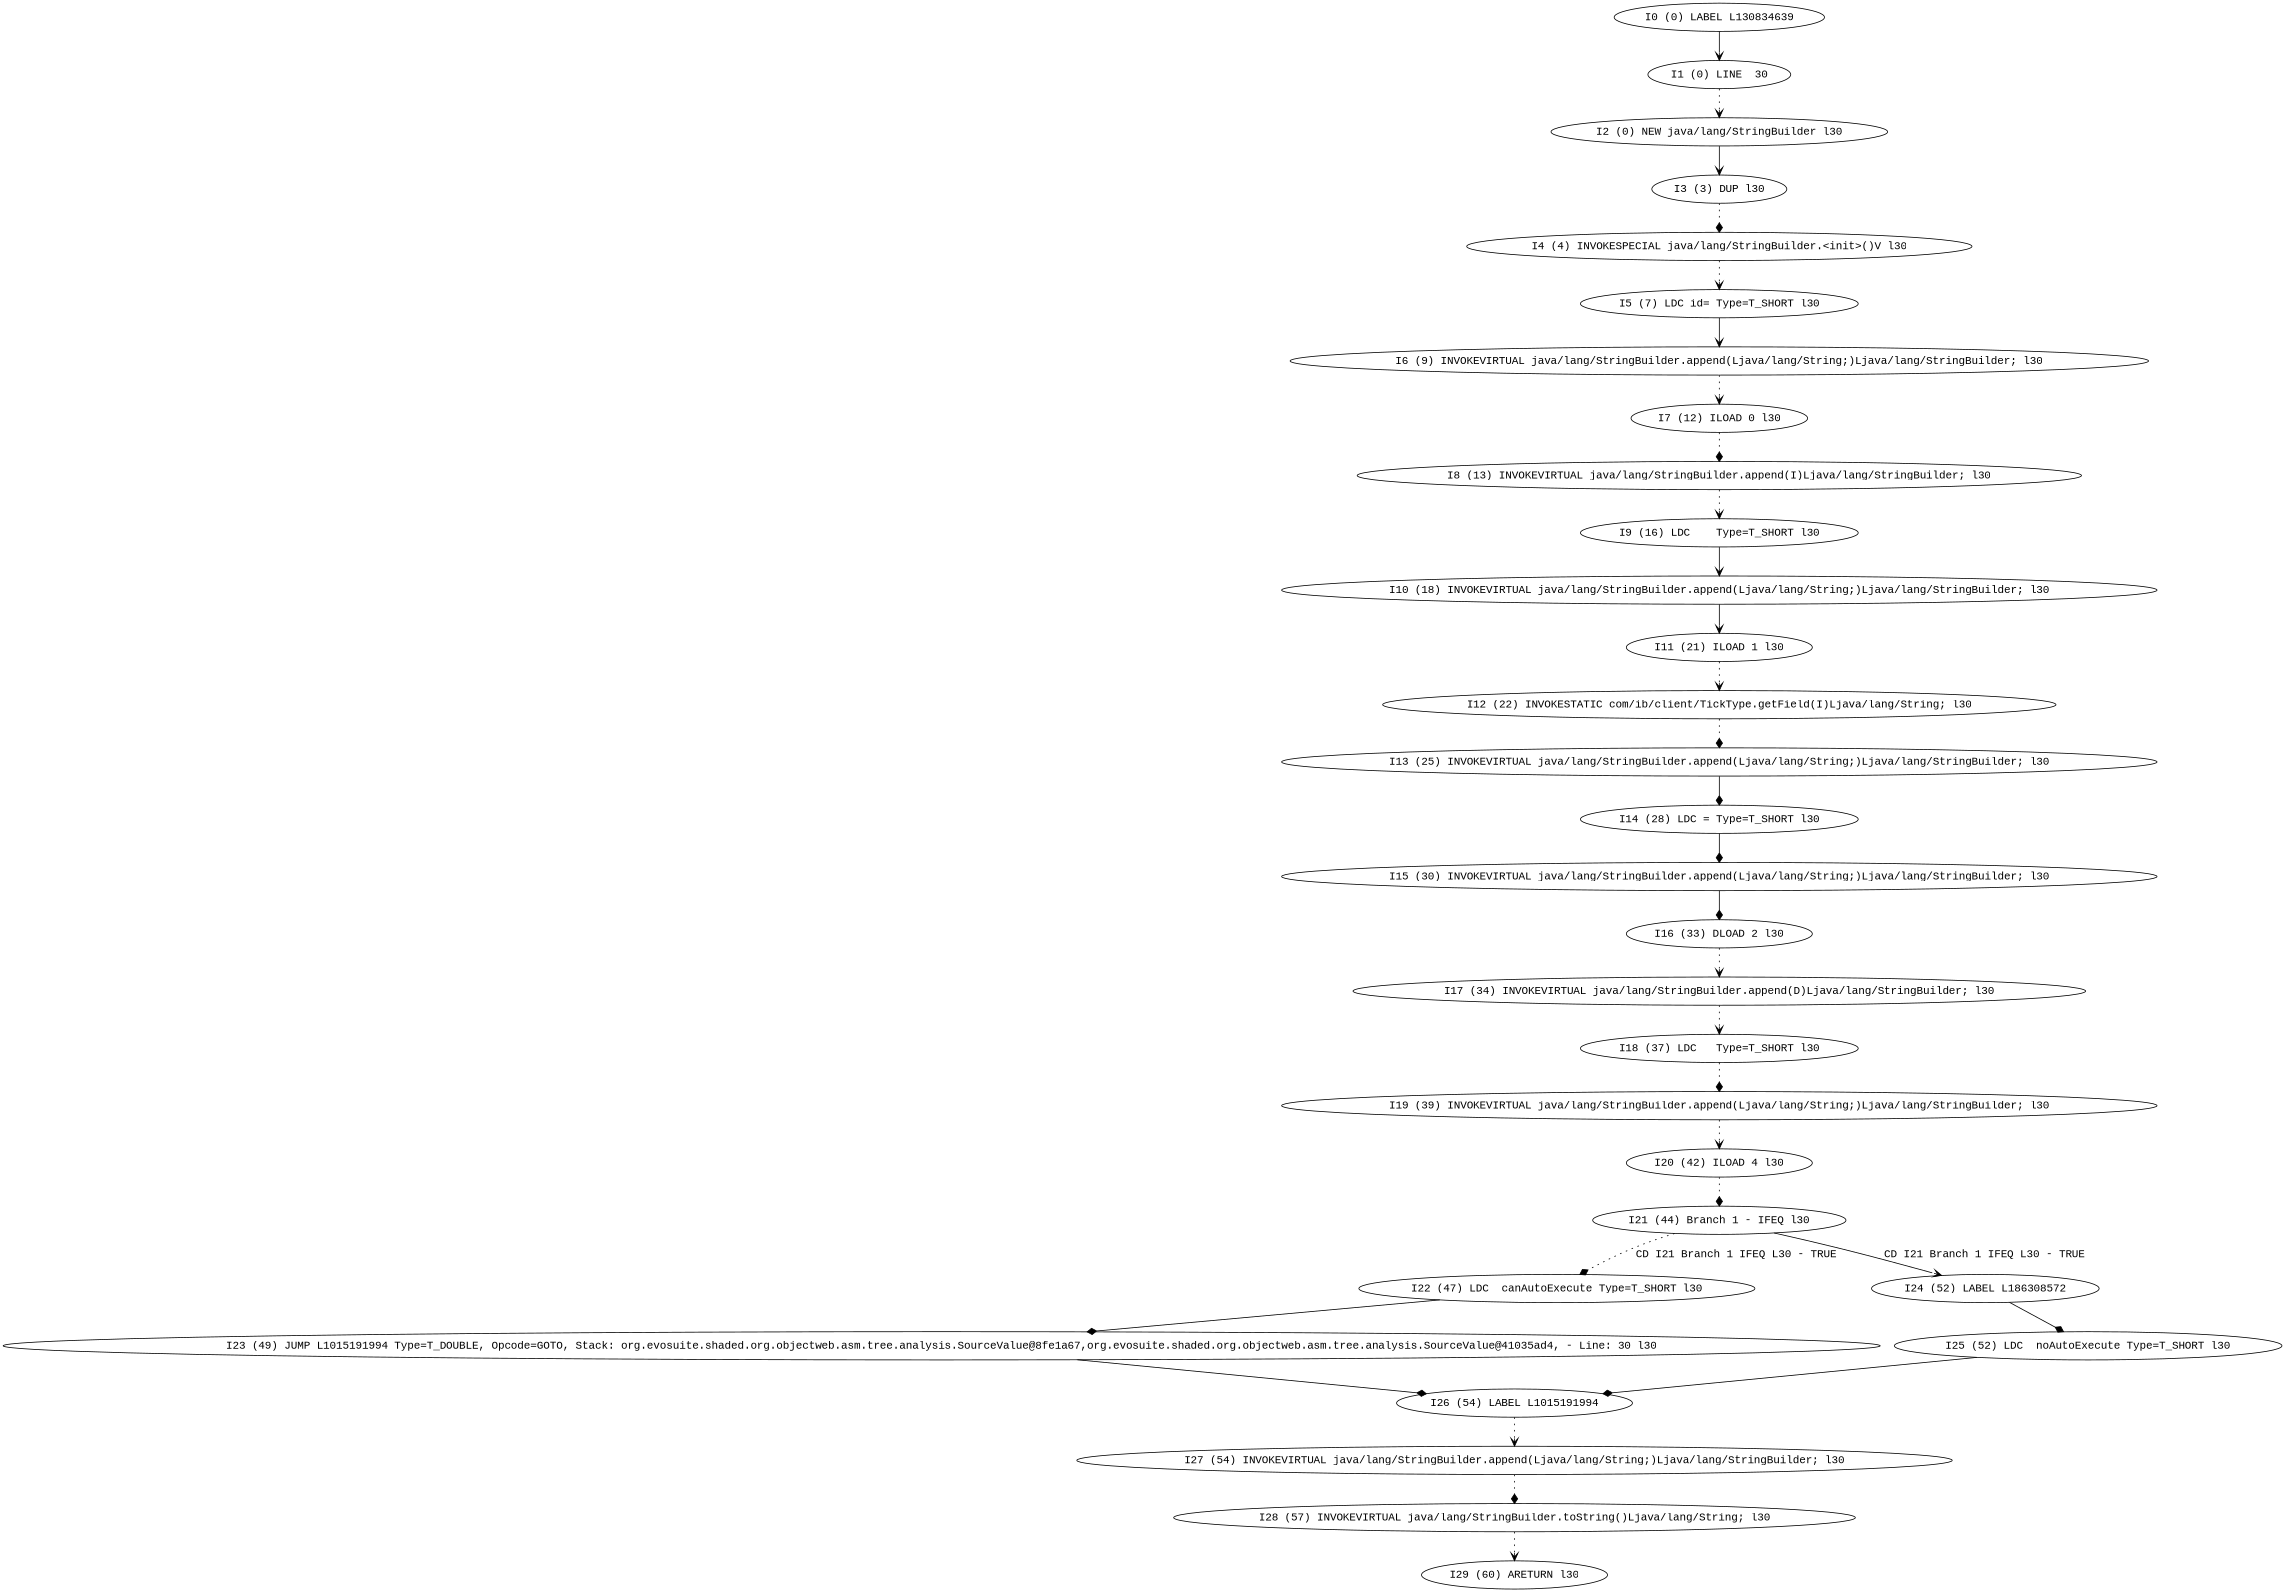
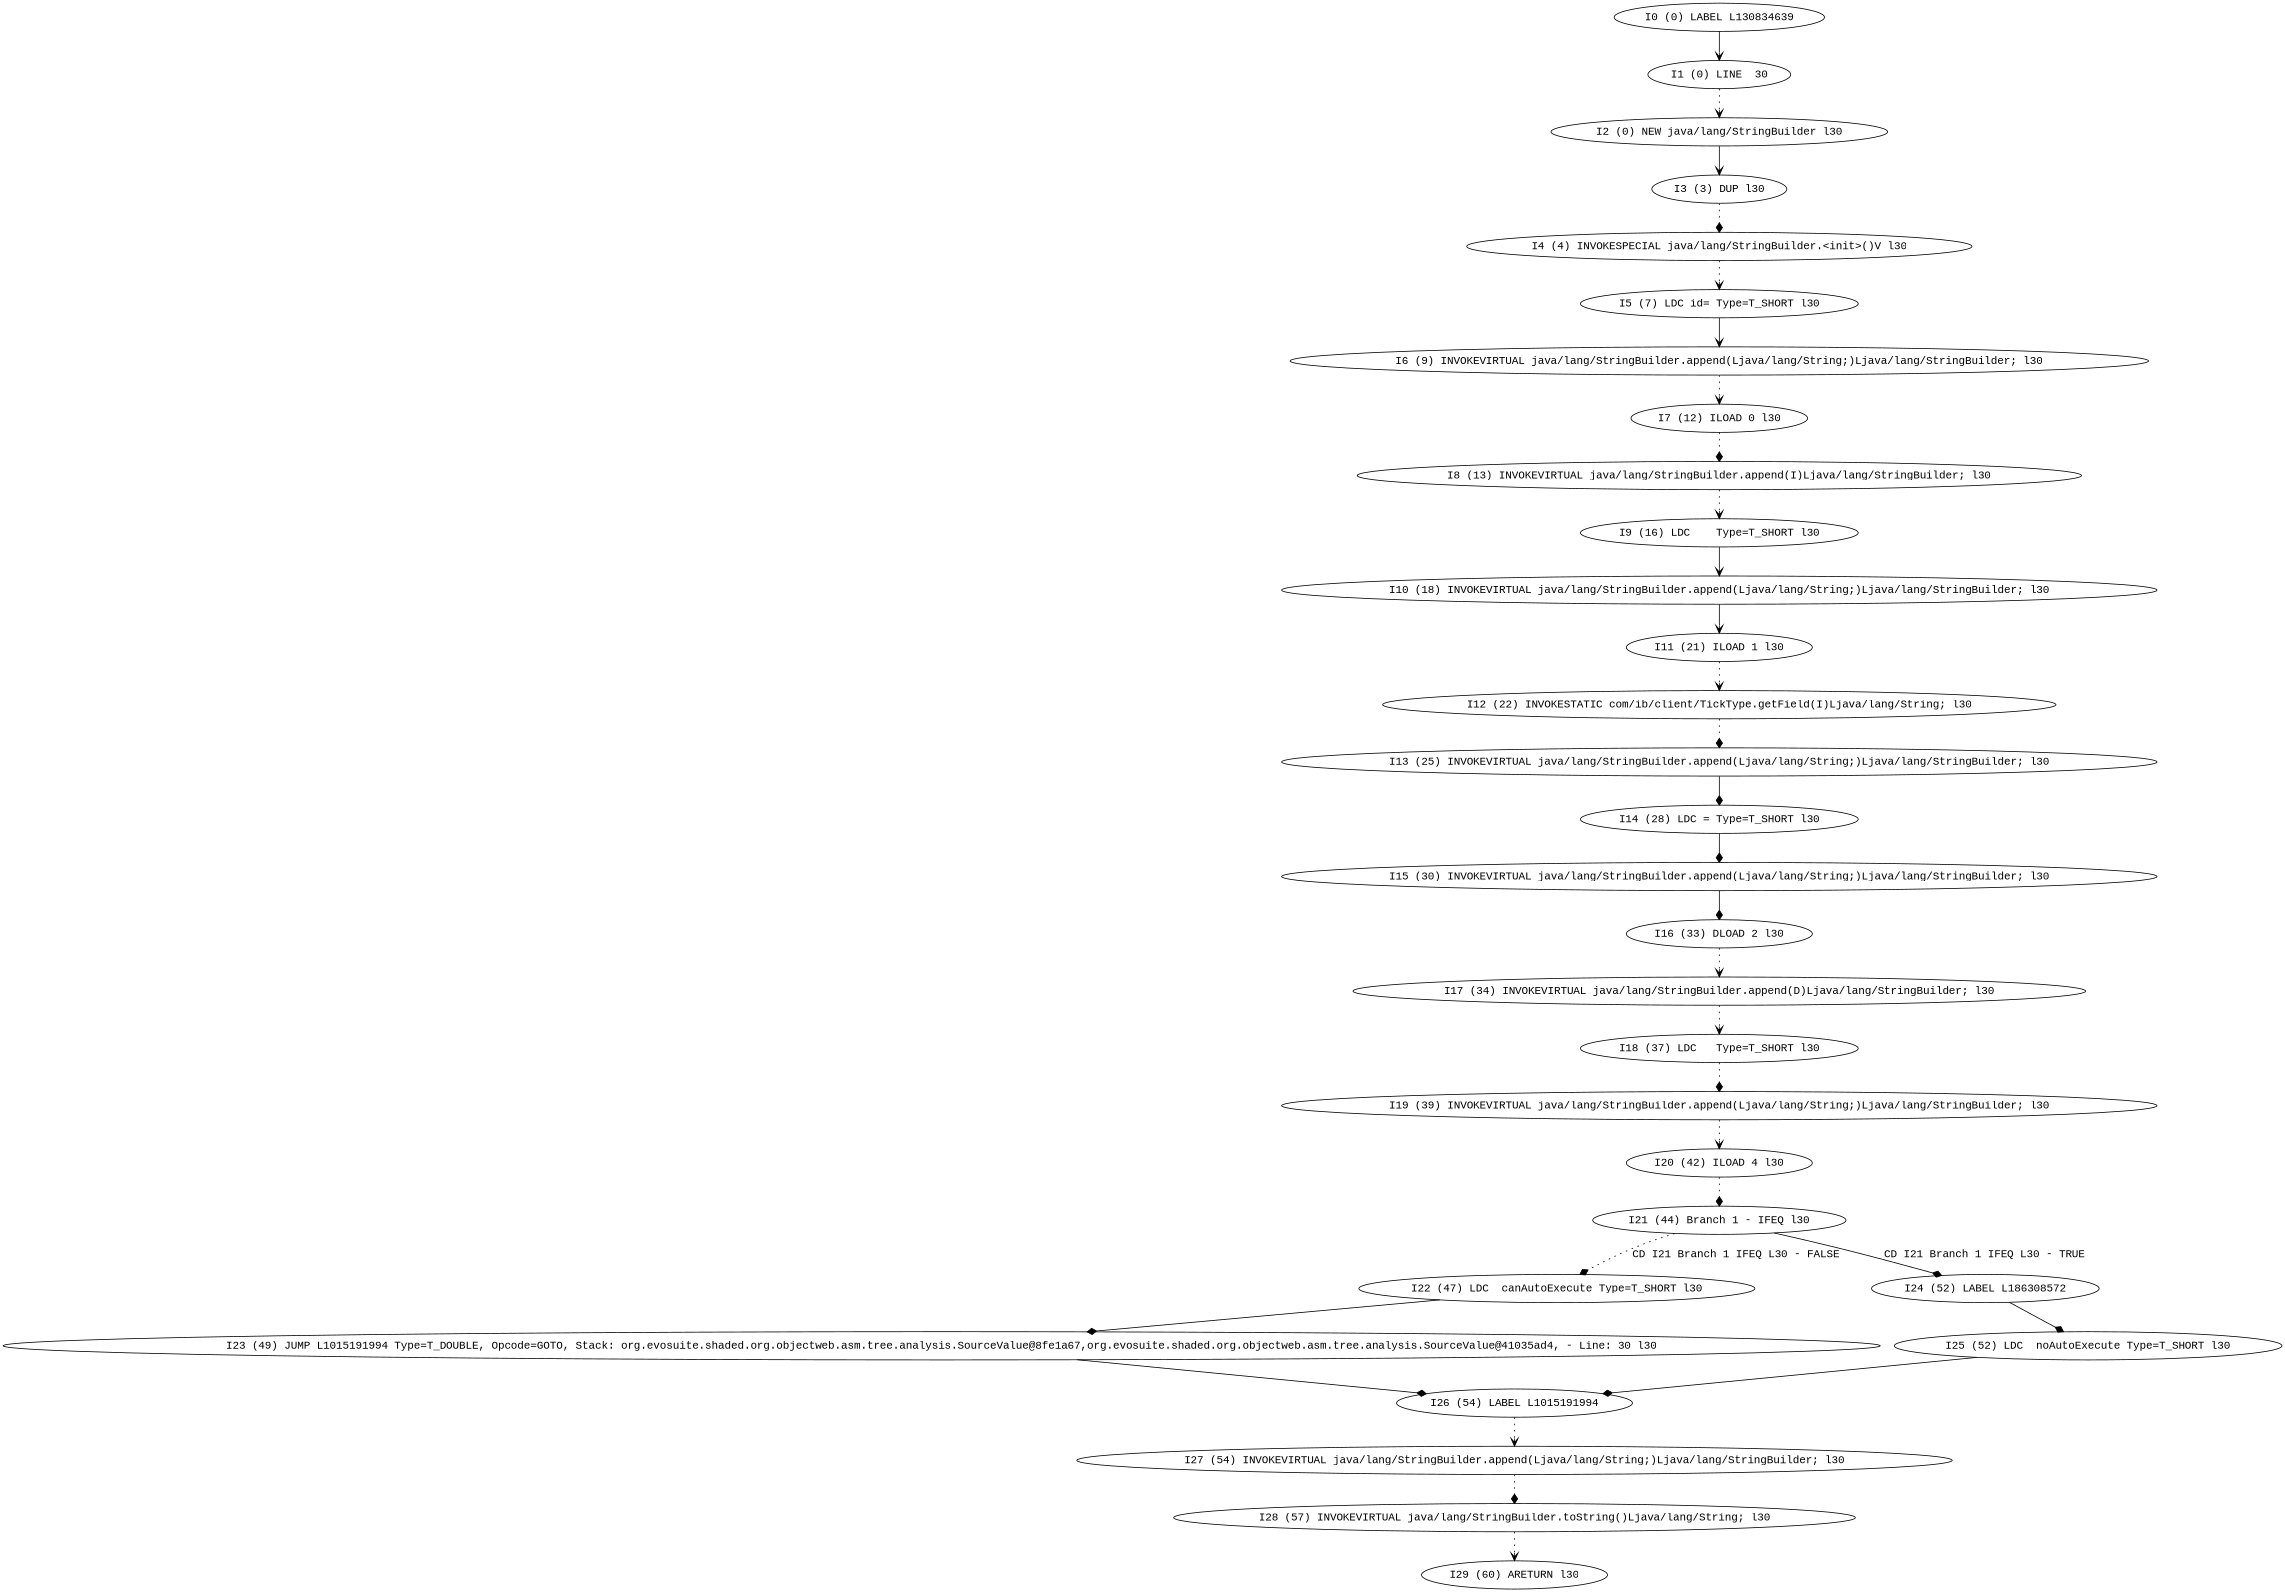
  digraph {
    fontname="Liberation Mono"
    node [fontname="Liberation Mono"]
    edge [arrowhead=vee fontname="Liberation Mono" style=dotted]
    n1 [label="I0 (0) LABEL L130834639"]
    n2 [label="I1 (0) LINE  30"]
    n3 [label="I2 (0) NEW java/lang/StringBuilder l30"]
    n4 [label="I3 (3) DUP l30"]
    n5 [label="I4 (4) INVOKESPECIAL java/lang/StringBuilder.<init>()V l30"]
    n6 [label="I5 (7) LDC id= Type=T_SHORT l30"]
    n7 [label="I6 (9) INVOKEVIRTUAL java/lang/StringBuilder.append(Ljava/lang/String;)Ljava/lang/StringBuilder; l30"]
    n8 [label="I7 (12) ILOAD 0 l30"]
    n9 [label="I8 (13) INVOKEVIRTUAL java/lang/StringBuilder.append(I)Ljava/lang/StringBuilder; l30"]
    n10 [label="I9 (16) LDC    Type=T_SHORT l30"]
    n11 [label="I10 (18) INVOKEVIRTUAL java/lang/StringBuilder.append(Ljava/lang/String;)Ljava/lang/StringBuilder; l30"]
    n12 [label="I11 (21) ILOAD 1 l30"]
    n13 [label="I12 (22) INVOKESTATIC com/ib/client/TickType.getField(I)Ljava/lang/String; l30"]
    n14 [label="I13 (25) INVOKEVIRTUAL java/lang/StringBuilder.append(Ljava/lang/String;)Ljava/lang/StringBuilder; l30"]
    n15 [label="I14 (28) LDC = Type=T_SHORT l30"]
    n16 [label="I15 (30) INVOKEVIRTUAL java/lang/StringBuilder.append(Ljava/lang/String;)Ljava/lang/StringBuilder; l30"]
    n17 [label="I16 (33) DLOAD 2 l30"]
    n18 [label="I17 (34) INVOKEVIRTUAL java/lang/StringBuilder.append(D)Ljava/lang/StringBuilder; l30"]
    n19 [label="I18 (37) LDC   Type=T_SHORT l30"]
    n20 [label="I19 (39) INVOKEVIRTUAL java/lang/StringBuilder.append(Ljava/lang/String;)Ljava/lang/StringBuilder; l30"]
    n21 [label="I20 (42) ILOAD 4 l30"]
    n22 [label="I21 (44) Branch 1 - IFEQ l30"]
    n23 [label="I22 (47) LDC  canAutoExecute Type=T_SHORT l30"]
    n24 [label="I24 (52) LABEL L186308572"]
    n25 [label="I23 (49) JUMP L1015191994 Type=T_DOUBLE, Opcode=GOTO, Stack: org.evosuite.shaded.org.objectweb.asm.tree.analysis.SourceValue@8fe1a67,org.evosuite.shaded.org.objectweb.asm.tree.analysis.SourceValue@41035ad4, - Line: 30 l30"]
    n26 [label="I25 (52) LDC  noAutoExecute Type=T_SHORT l30"]
    n27 [label="I26 (54) LABEL L1015191994"]
    n28 [label="I27 (54) INVOKEVIRTUAL java/lang/StringBuilder.append(Ljava/lang/String;)Ljava/lang/StringBuilder; l30"]
    n29 [label="I28 (57) INVOKEVIRTUAL java/lang/StringBuilder.toString()Ljava/lang/String; l30"]
    n30 [label="I29 (60) ARETURN l30"]
    n1 -> n2 [style=solid]
    n2 -> n3
    n3 -> n4 [style=solid]
    n4 -> n5 [arrowhead=diamond]
    n5 -> n6
    n6 -> n7 [style=solid]
    n7 -> n8
    n8 -> n9 [arrowhead=diamond]
    n9 -> n10
    n10 -> n11 [style=solid]
    n11 -> n12 [style=solid]
    n12 -> n13
    n13 -> n14 [arrowhead=diamond]
    n14 -> n15 [arrowhead=diamond style=solid]
    n15 -> n16 [arrowhead=diamond style=solid]
    n16 -> n17 [arrowhead=diamond style=solid]
    n17 -> n18
    n18 -> n19
    n19 -> n20 [arrowhead=diamond]
    n20 -> n21
    n21 -> n22 [arrowhead=diamond]
-   n22 -> n23 [arrowhead=diamond label="CD I21 Branch 1 IFEQ L30 - TRUE"]
-   n22 -> n24 [label="CD I21 Branch 1 IFEQ L30 - TRUE" style=solid]
+   n22 -> n23 [arrowhead=diamond label="CD I21 Branch 1 IFEQ L30 - FALSE"]
+   n22 -> n24 [arrowhead=diamond label="CD I21 Branch 1 IFEQ L30 - TRUE" style=solid]
    n23 -> n25 [arrowhead=diamond style=solid]
    n24 -> n26 [arrowhead=diamond style=solid]
    n25 -> n27 [arrowhead=diamond style=solid]
    n26 -> n27 [arrowhead=diamond style=solid]
    n27 -> n28
    n28 -> n29 [arrowhead=diamond]
    n29 -> n30
  }
